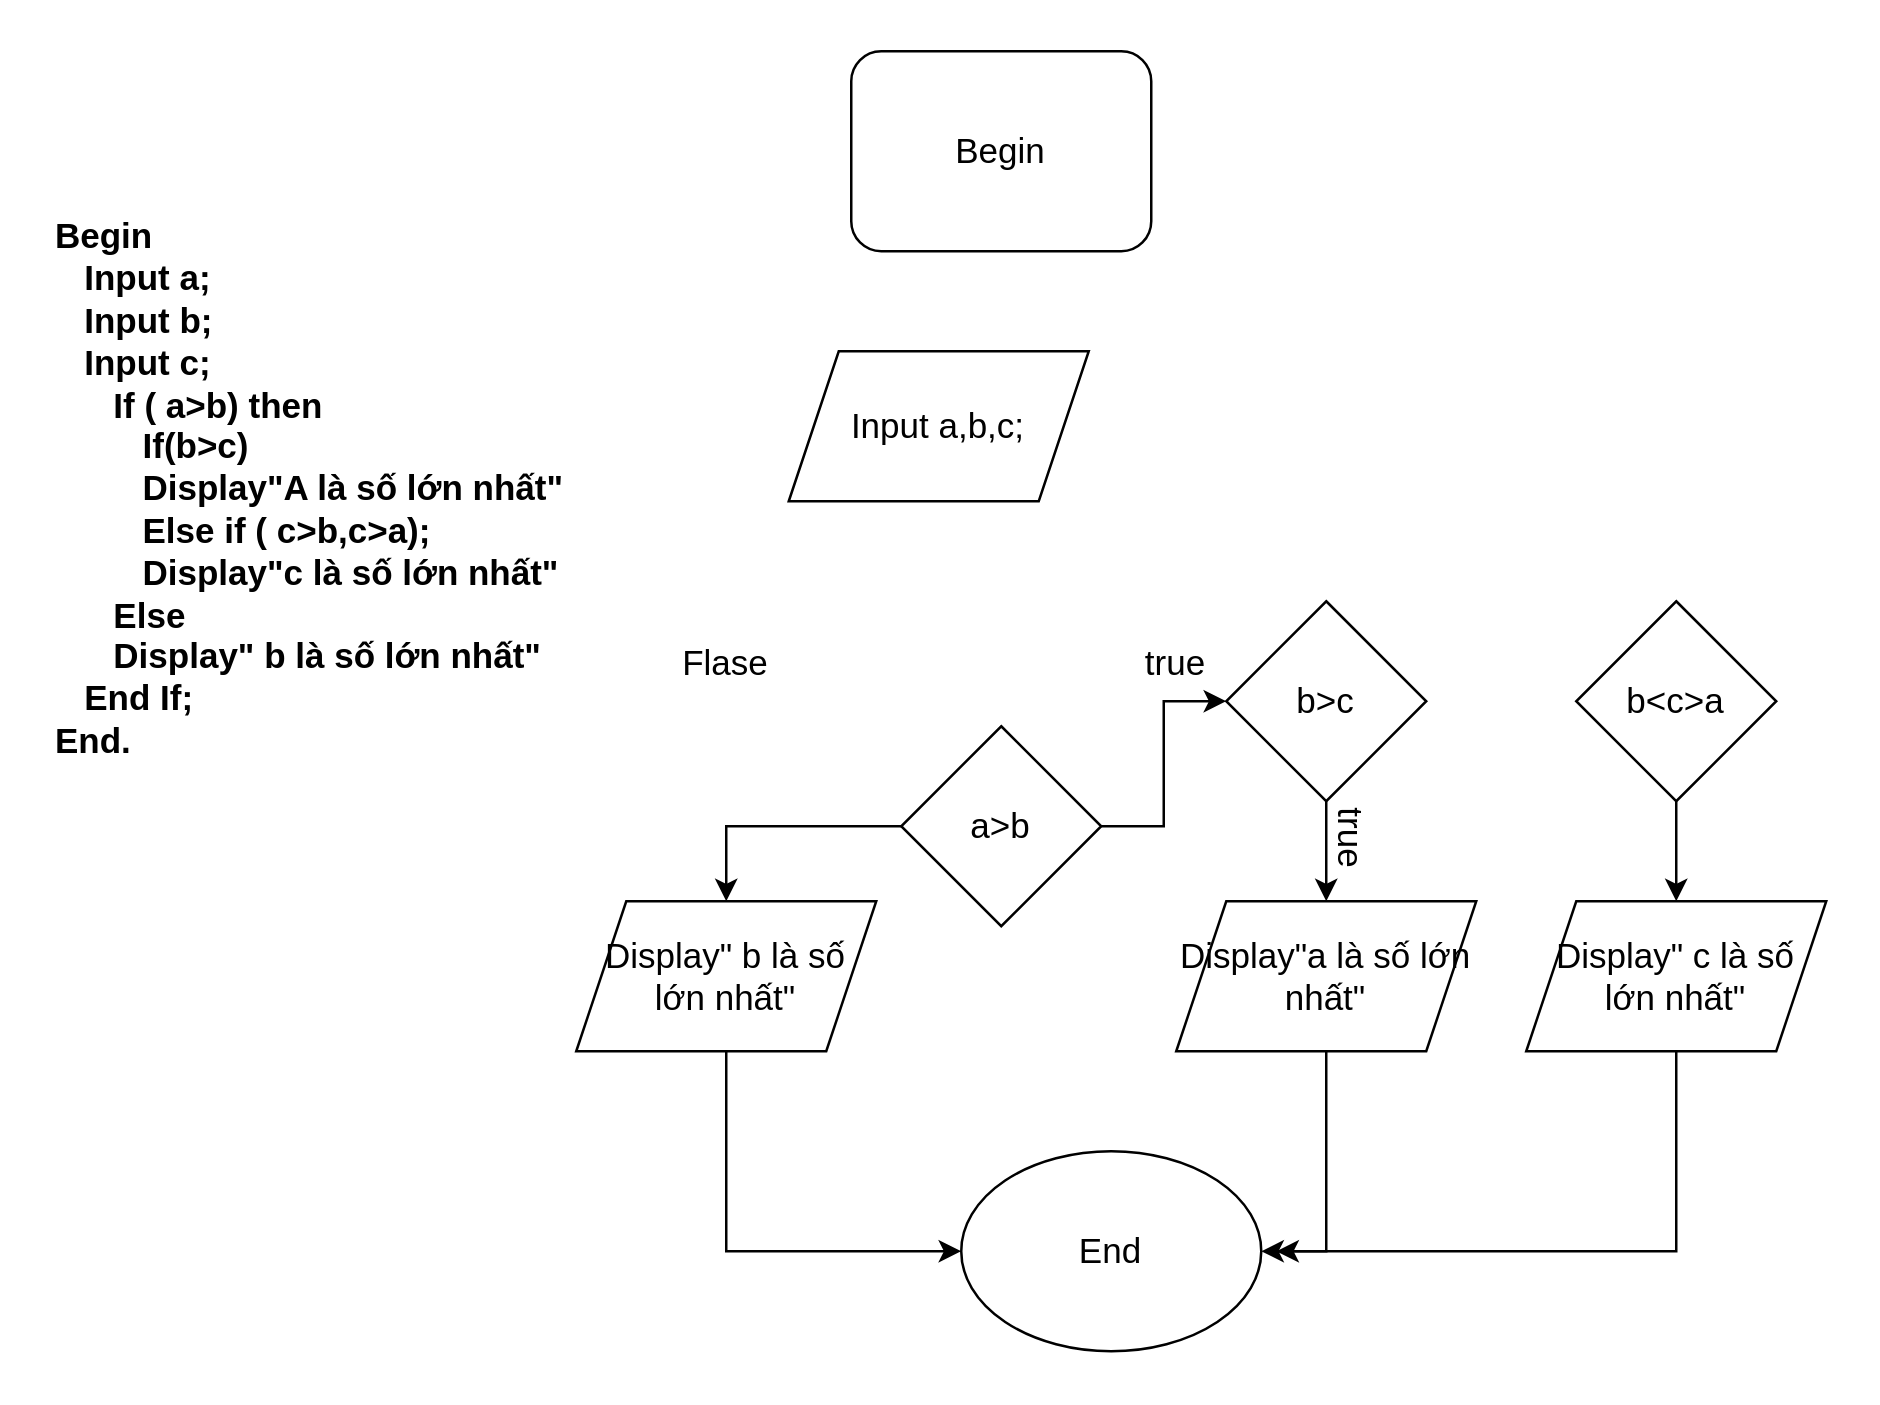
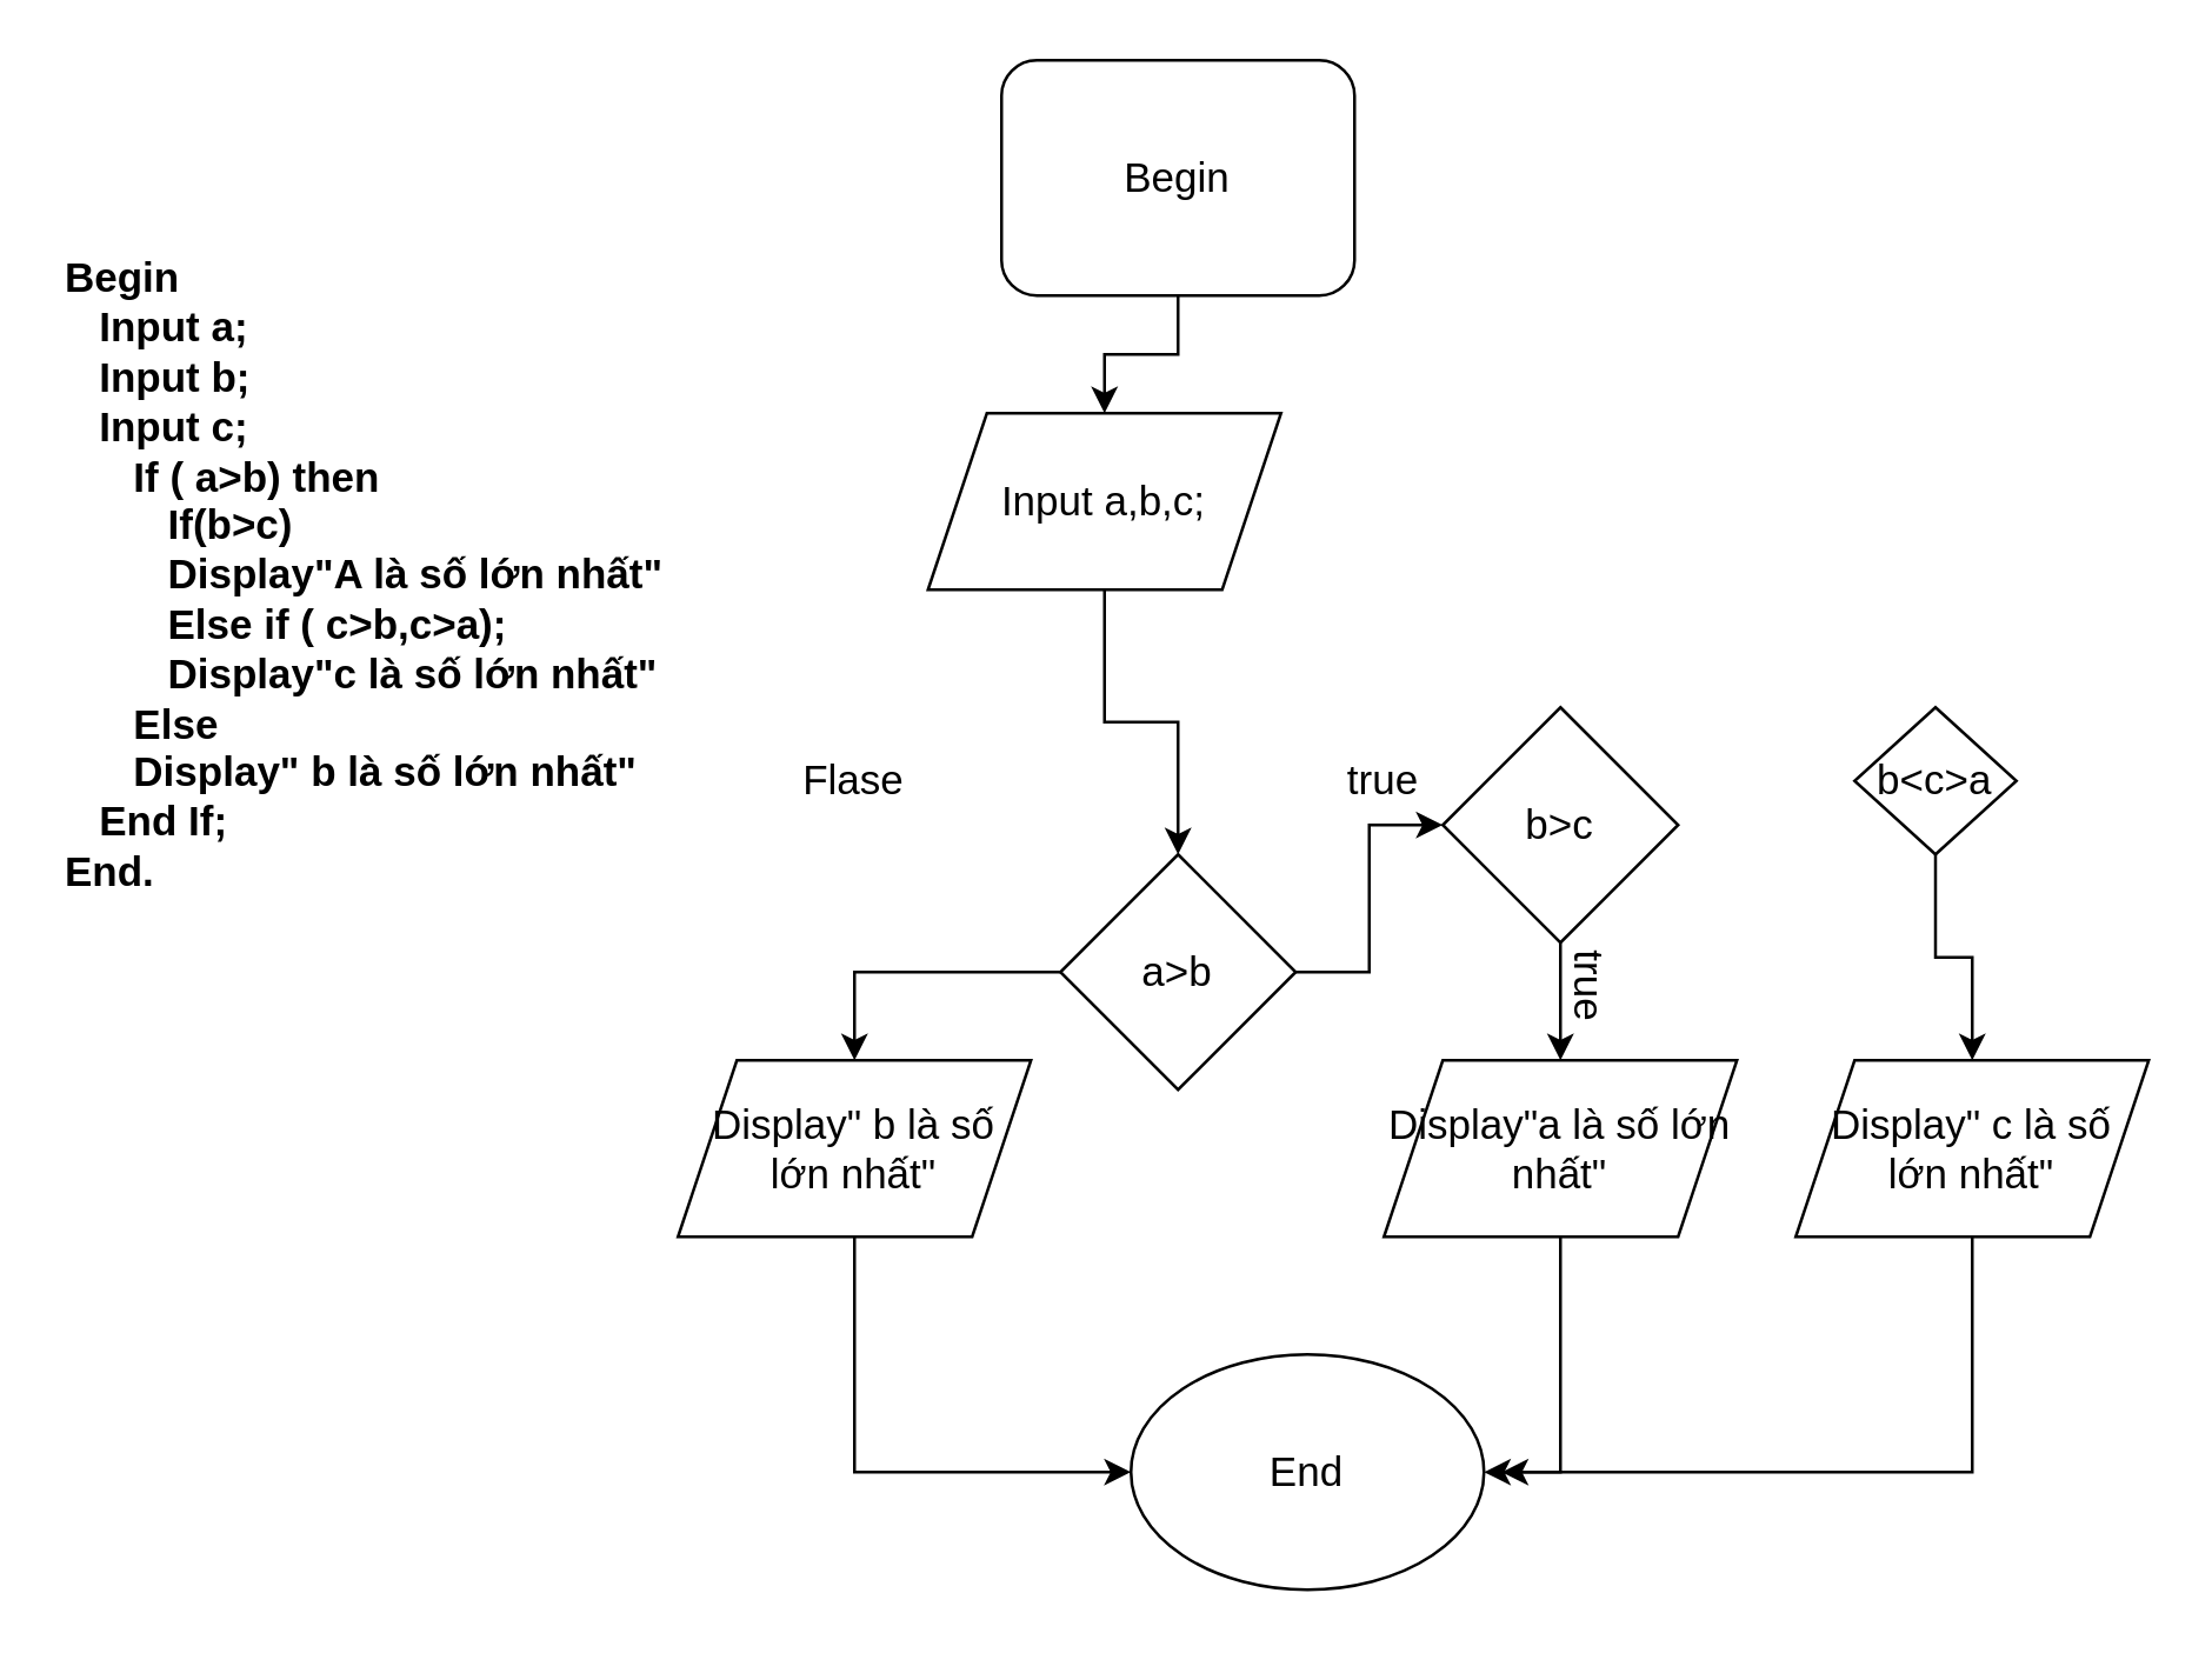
  <mxCell id="0" />
  <mxCell id="1" parent="0" />
  <mxCell id="2" value="&lt;b style=&quot;font-size: 14px;&quot;&gt;Begin&lt;br&gt;&amp;nbsp; &amp;nbsp;Input a;&lt;br&gt;&amp;nbsp; &amp;nbsp;Input b;&lt;br&gt;&amp;nbsp; &amp;nbsp;Input c;&lt;br&gt;&amp;nbsp; &amp;nbsp; &amp;nbsp; If ( a&amp;gt;b) then&lt;br&gt;&amp;nbsp; &amp;nbsp; &amp;nbsp; &amp;nbsp; &amp;nbsp;If(b&amp;gt;c)&lt;br&gt;&amp;nbsp; &amp;nbsp; &amp;nbsp; &amp;nbsp; &amp;nbsp;Display&quot;A là số lớn nhất&quot;&lt;br&gt;&amp;nbsp; &amp;nbsp; &amp;nbsp; &amp;nbsp; &amp;nbsp;Else if ( c&amp;gt;b,c&amp;gt;a);&lt;br&gt;&amp;nbsp; &amp;nbsp; &amp;nbsp; &amp;nbsp; &amp;nbsp;Display&quot;c là số lớn nhất&quot;&lt;br&gt;&amp;nbsp; &amp;nbsp; &amp;nbsp; Else&lt;br&gt;&amp;nbsp; &amp;nbsp; &amp;nbsp; Display&quot; b là số lớn nhất&quot;&lt;br&gt;&amp;nbsp; &amp;nbsp;End If;&lt;br&gt;End.&lt;/b&gt;" style="text;html=1;strokeColor=none;fillColor=none;align=left;verticalAlign=middle;whiteSpace=wrap;rounded=0;" vertex="1" parent="1"><mxGeometry x="20" y="20" width="230" height="350" as="geometry" /></mxCell>
+ <mxCell id="3" style="edgeStyle=orthogonalEdgeStyle;rounded=0;orthogonalLoop=1;jettySize=auto;html=1;exitX=0.5;exitY=1;exitDx=0;exitDy=0;entryX=0.5;entryY=0;entryDx=0;entryDy=0;fontSize=14;" edge="1" parent="1" source="4" target="6"><mxGeometry relative="1" as="geometry" /></mxCell>
  <mxCell id="4" value="Begin" style="whiteSpace=wrap;html=1;fontSize=14;rounded=1;" vertex="1" parent="1"><mxGeometry x="340" y="20" width="120" height="80" as="geometry" /></mxCell>
+ <mxCell id="5" style="edgeStyle=orthogonalEdgeStyle;rounded=0;orthogonalLoop=1;jettySize=auto;html=1;exitX=0.5;exitY=1;exitDx=0;exitDy=0;entryX=0.5;entryY=0;entryDx=0;entryDy=0;fontSize=14;" edge="1" parent="1" source="6" target="9"><mxGeometry relative="1" as="geometry" /></mxCell>
  <mxCell id="6" value="Input a,b,c;" style="shape=parallelogram;perimeter=parallelogramPerimeter;whiteSpace=wrap;html=1;fixedSize=1;fontSize=14;" vertex="1" parent="1"><mxGeometry x="315" y="140" width="120" height="60" as="geometry" /></mxCell>
  <mxCell id="7" style="edgeStyle=orthogonalEdgeStyle;rounded=0;orthogonalLoop=1;jettySize=auto;html=1;exitX=1;exitY=0.5;exitDx=0;exitDy=0;fontSize=14;" edge="1" parent="1" source="9" target="11"><mxGeometry relative="1" as="geometry" /></mxCell>
  <mxCell id="8" style="edgeStyle=orthogonalEdgeStyle;rounded=0;orthogonalLoop=1;jettySize=auto;html=1;exitX=0;exitY=0.5;exitDx=0;exitDy=0;entryX=0.5;entryY=0;entryDx=0;entryDy=0;fontSize=14;" edge="1" parent="1" source="9" target="19"><mxGeometry relative="1" as="geometry" /></mxCell>
  <mxCell id="9" value="a&amp;gt;b" style="rhombus;whiteSpace=wrap;html=1;fontSize=14;" vertex="1" parent="1"><mxGeometry x="360" y="290" width="80" height="80" as="geometry" /></mxCell>
  <mxCell id="10" style="edgeStyle=orthogonalEdgeStyle;rounded=0;orthogonalLoop=1;jettySize=auto;html=1;exitX=0.5;exitY=1;exitDx=0;exitDy=0;entryX=0.5;entryY=0;entryDx=0;entryDy=0;fontSize=14;" edge="1" parent="1" source="11" target="13"><mxGeometry relative="1" as="geometry" /></mxCell>
  <mxCell id="11" value="b&amp;gt;c" style="rhombus;whiteSpace=wrap;html=1;fontSize=14;" vertex="1" parent="1"><mxGeometry x="490" y="240" width="80" height="80" as="geometry" /></mxCell>
  <mxCell id="12" style="edgeStyle=orthogonalEdgeStyle;rounded=0;orthogonalLoop=1;jettySize=auto;html=1;exitX=0.5;exitY=1;exitDx=0;exitDy=0;entryX=1;entryY=0.5;entryDx=0;entryDy=0;fontSize=14;" edge="1" parent="1" source="13" target="20"><mxGeometry relative="1" as="geometry" /></mxCell>
  <mxCell id="13" value="Display&quot;a là số lớn nhất&quot;" style="shape=parallelogram;perimeter=parallelogramPerimeter;whiteSpace=wrap;html=1;fixedSize=1;fontSize=14;" vertex="1" parent="1"><mxGeometry x="470" y="360" width="120" height="60" as="geometry" /></mxCell>
  <mxCell id="14" style="edgeStyle=orthogonalEdgeStyle;rounded=0;orthogonalLoop=1;jettySize=auto;html=1;exitX=0.5;exitY=1;exitDx=0;exitDy=0;fontSize=14;" edge="1" parent="1" source="15" target="17"><mxGeometry relative="1" as="geometry" /></mxCell>
- <mxCell id="15" value="b&amp;lt;c&amp;gt;a" style="rhombus;whiteSpace=wrap;html=1;fontSize=14;" vertex="1" parent="1"><mxGeometry x="630" y="240" width="80" height="80" as="geometry" /></mxCell>
+ <mxCell id="15" value="b&amp;lt;c&amp;gt;a" style="rhombus;whiteSpace=wrap;html=1;fontSize=14;" vertex="1" parent="1"><mxGeometry x="630" y="240" width="55" height="50" as="geometry" /></mxCell>
  <mxCell id="16" style="edgeStyle=orthogonalEdgeStyle;rounded=0;orthogonalLoop=1;jettySize=auto;html=1;exitX=0.5;exitY=1;exitDx=0;exitDy=0;fontSize=14;" edge="1" parent="1" source="17"><mxGeometry relative="1" as="geometry"><mxPoint x="510" y="500" as="targetPoint" /><Array as="points"><mxPoint x="670" y="500" /></Array></mxGeometry></mxCell>
  <mxCell id="17" value="Display&quot; c là số lớn nhất&quot;" style="shape=parallelogram;perimeter=parallelogramPerimeter;whiteSpace=wrap;html=1;fixedSize=1;fontSize=14;" vertex="1" parent="1"><mxGeometry x="610" y="360" width="120" height="60" as="geometry" /></mxCell>
  <mxCell id="18" style="edgeStyle=orthogonalEdgeStyle;rounded=0;orthogonalLoop=1;jettySize=auto;html=1;exitX=0.5;exitY=1;exitDx=0;exitDy=0;entryX=0;entryY=0.5;entryDx=0;entryDy=0;fontSize=14;" edge="1" parent="1" source="19" target="20"><mxGeometry relative="1" as="geometry" /></mxCell>
  <mxCell id="19" value="Display&quot; b là số lớn nhất&quot;" style="shape=parallelogram;perimeter=parallelogramPerimeter;whiteSpace=wrap;html=1;fixedSize=1;fontSize=14;" vertex="1" parent="1"><mxGeometry x="230" y="360" width="120" height="60" as="geometry" /></mxCell>
  <mxCell id="20" value="End" style="ellipse;whiteSpace=wrap;html=1;fontSize=14;" vertex="1" parent="1"><mxGeometry x="384" y="460" width="120" height="80" as="geometry" /></mxCell>
  <mxCell id="21" value="Flase" style="text;html=1;strokeColor=none;fillColor=none;align=center;verticalAlign=middle;whiteSpace=wrap;rounded=0;fontSize=14;" vertex="1" parent="1"><mxGeometry x="260" y="250" width="60" height="30" as="geometry" /></mxCell>
  <mxCell id="22" value="true" style="text;html=1;strokeColor=none;fillColor=none;align=center;verticalAlign=middle;whiteSpace=wrap;rounded=0;fontSize=14;" vertex="1" parent="1"><mxGeometry x="440" y="250" width="60" height="30" as="geometry" /></mxCell>
  <mxCell id="23" value="true" style="text;html=1;strokeColor=none;fillColor=none;align=center;verticalAlign=middle;whiteSpace=wrap;rounded=0;fontSize=14;rotation=90;" vertex="1" parent="1"><mxGeometry x="510" y="320" width="60" height="30" as="geometry" /></mxCell>
